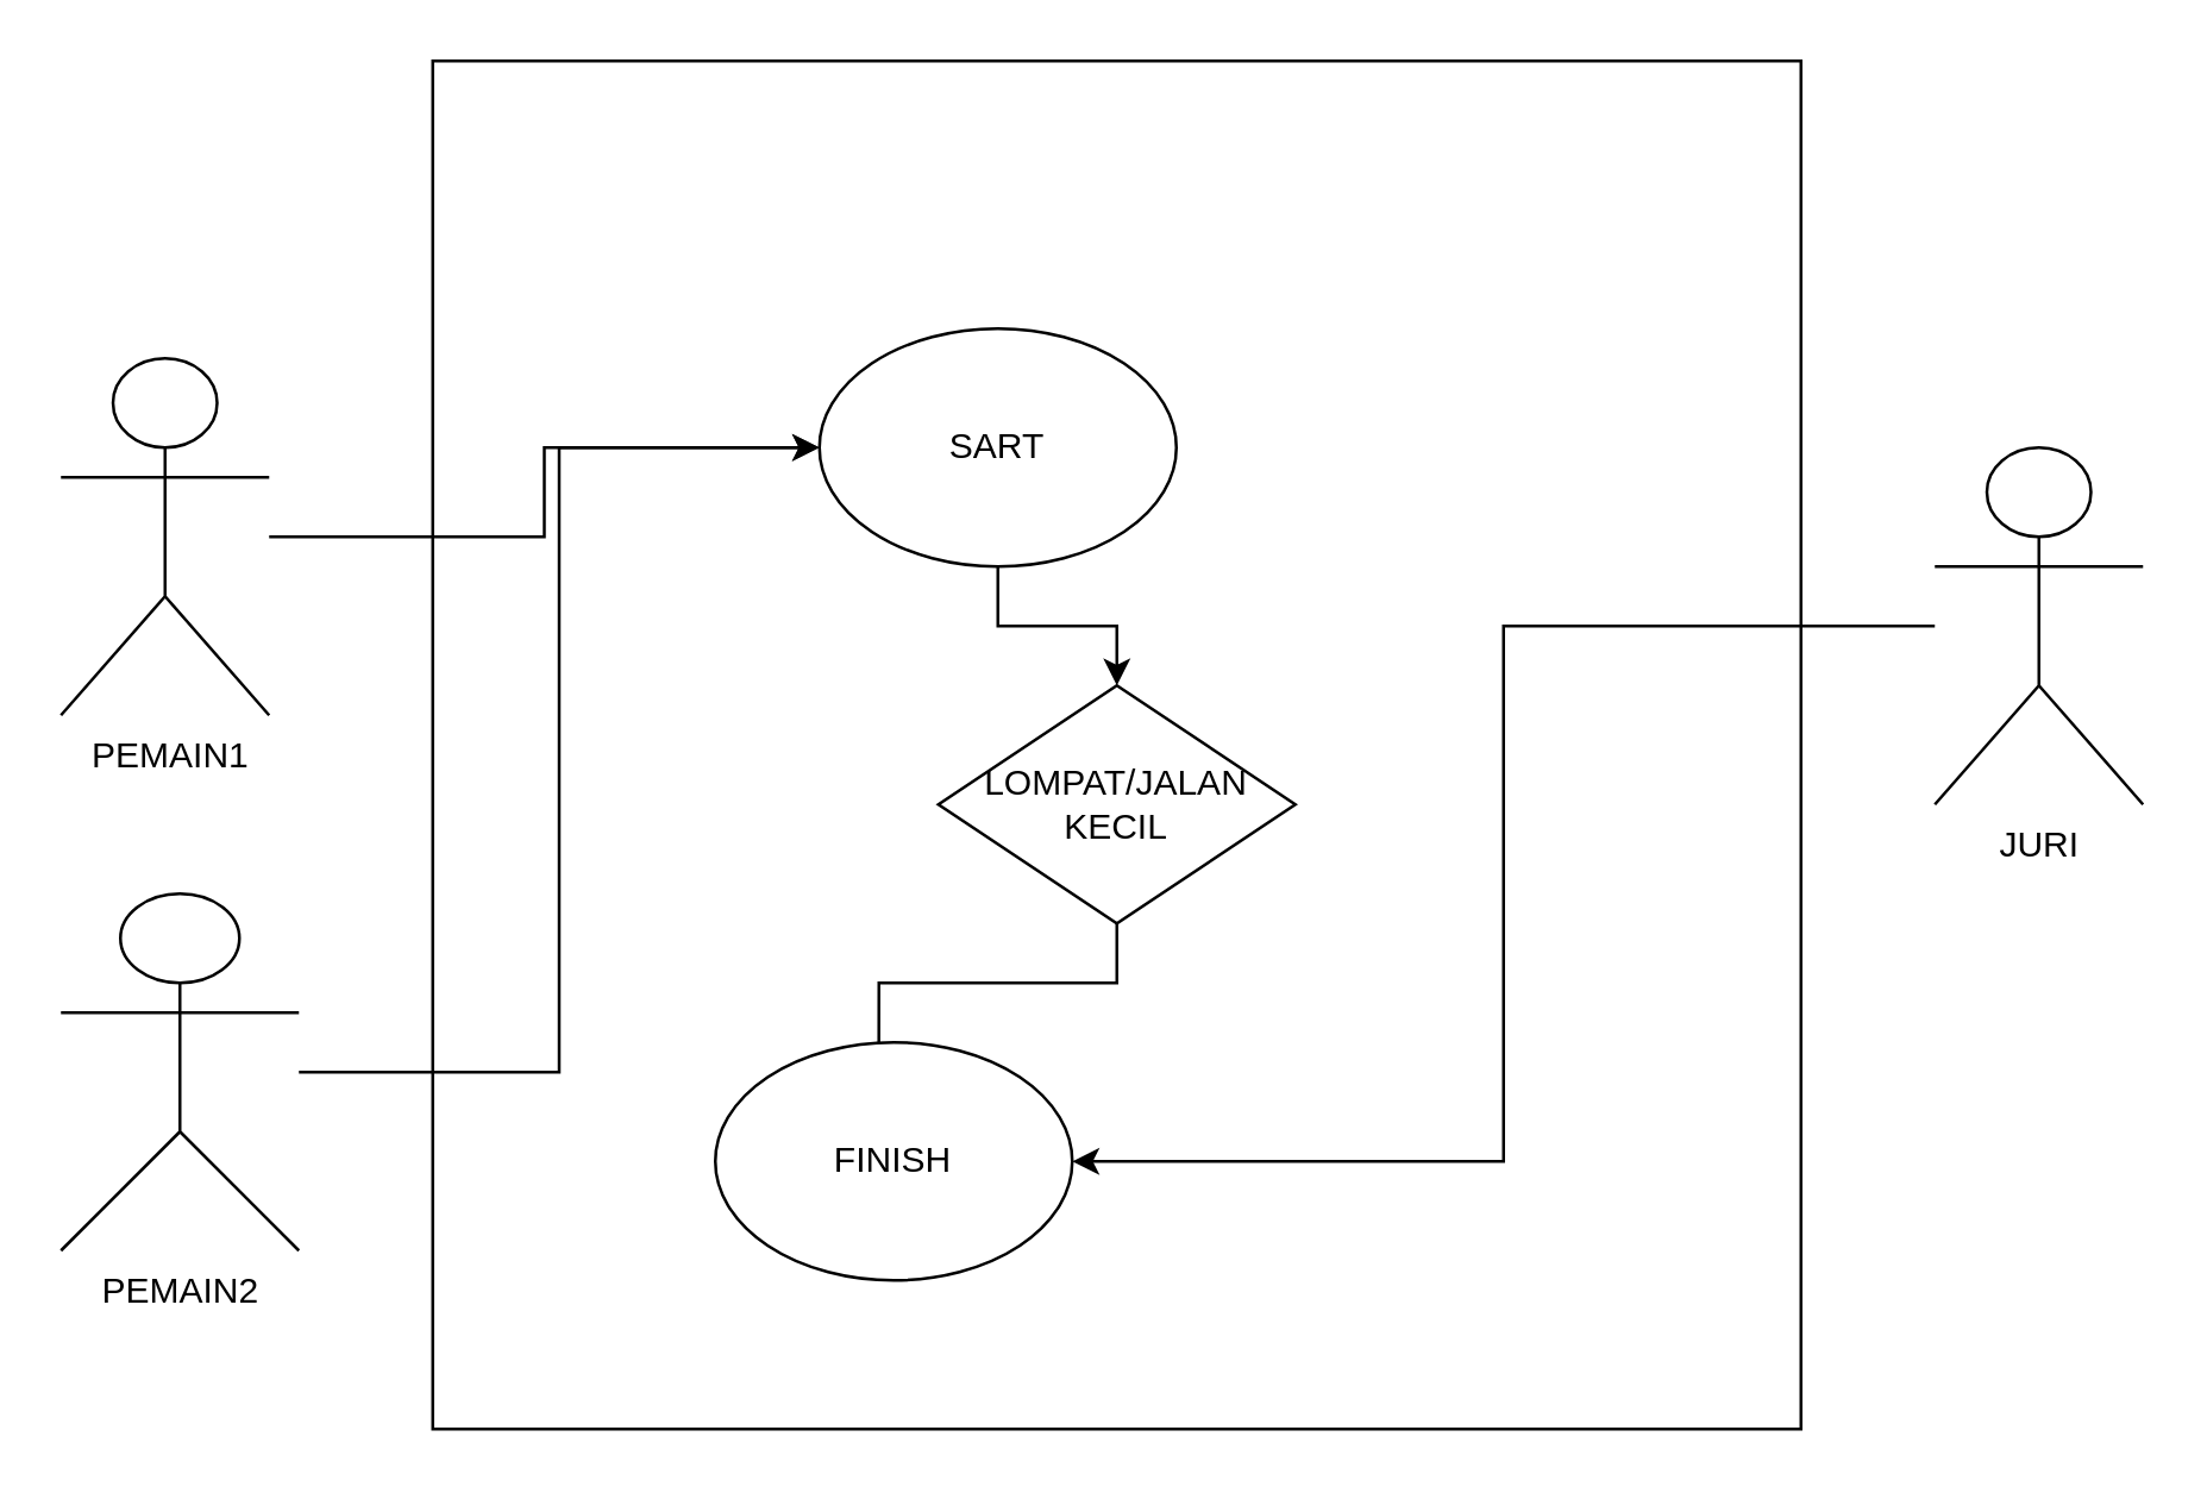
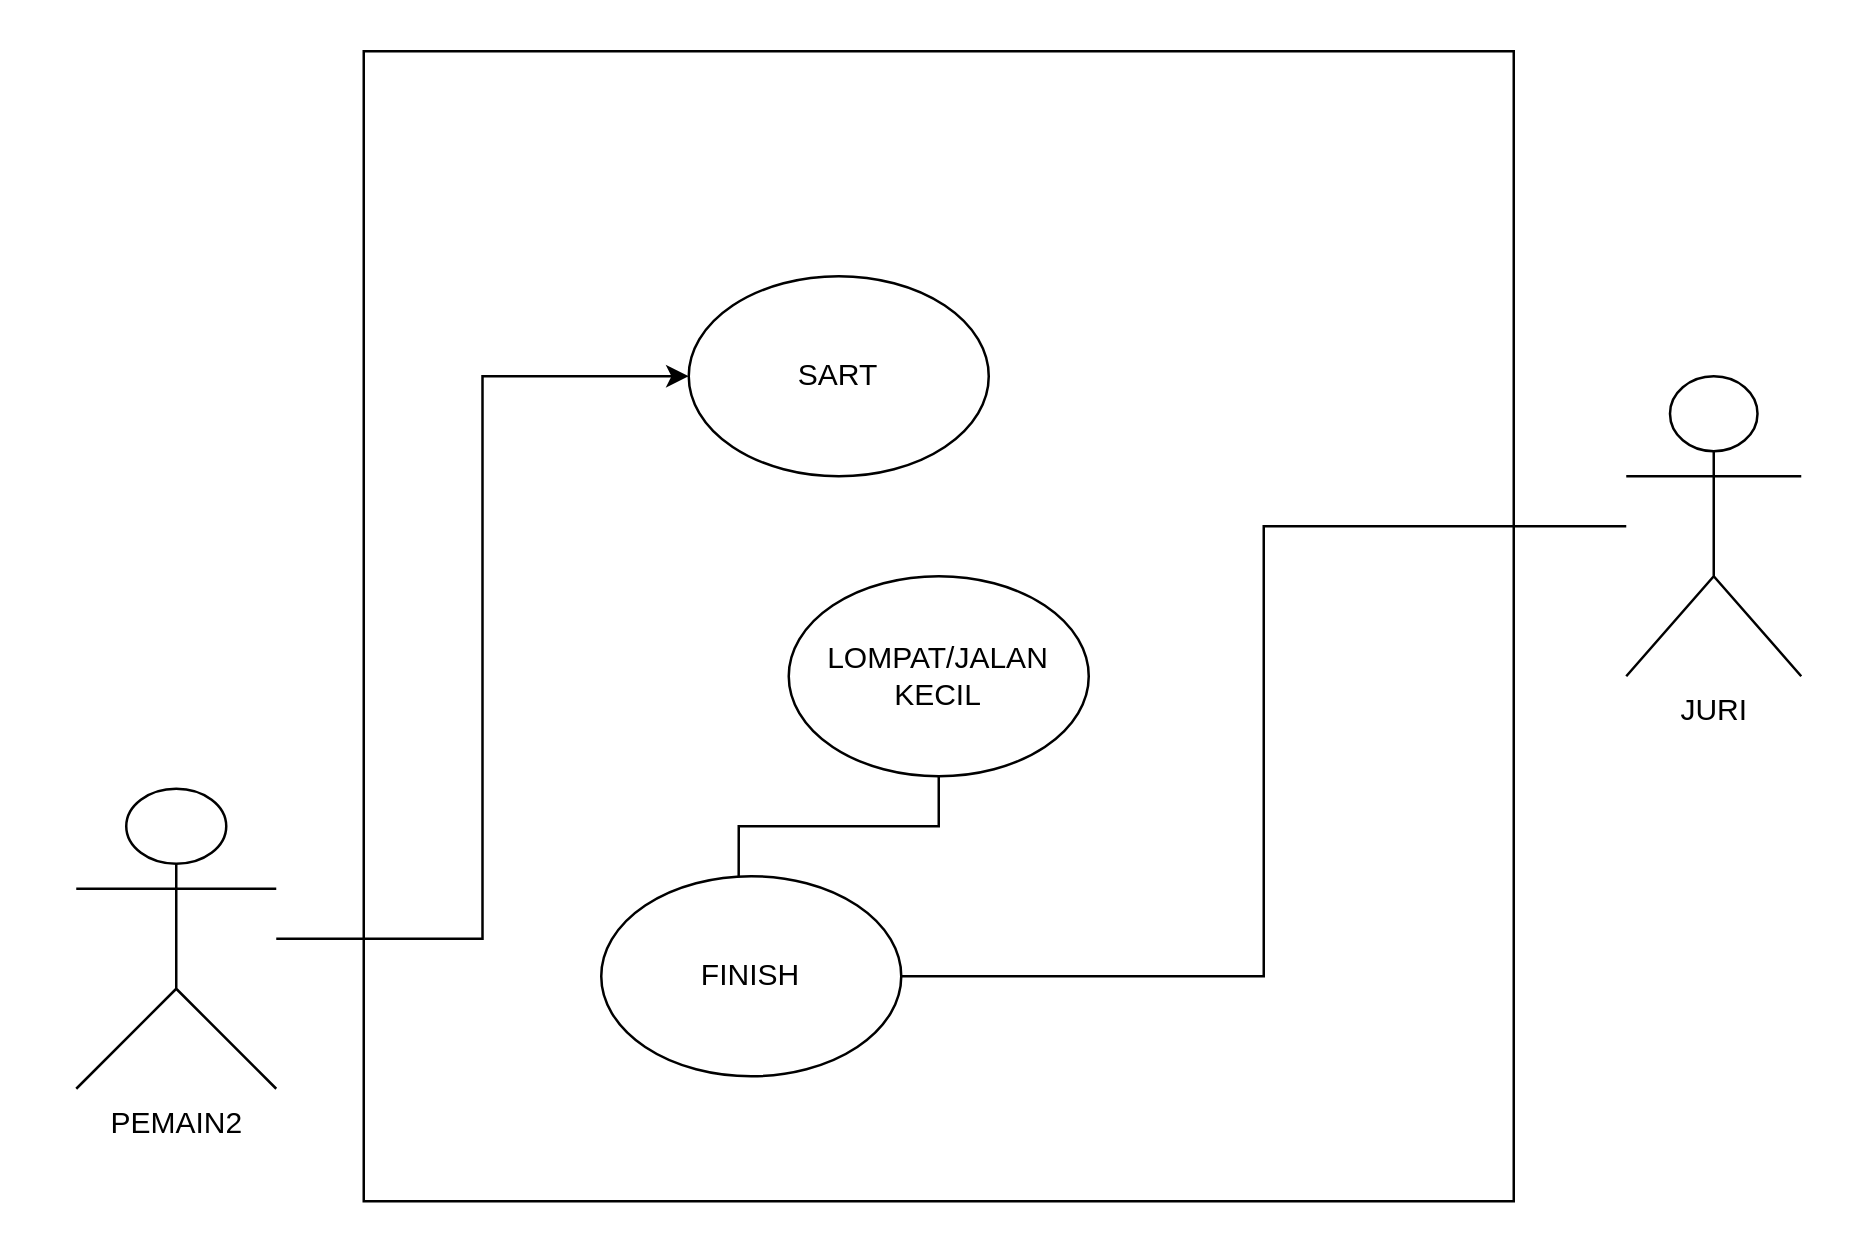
  <mxCell id="0" />
  <mxCell id="1" parent="0" />
  <mxCell id="2" value="" style="whiteSpace=wrap;html=1;aspect=fixed;" vertex="1" parent="1"><mxGeometry x="145" y="20" width="460" height="460" as="geometry" /></mxCell>
- <mxCell id="3" style="edgeStyle=orthogonalEdgeStyle;rounded=0;orthogonalLoop=1;jettySize=auto;html=1;entryX=0.5;entryY=0;entryDx=0;entryDy=0;" edge="1" parent="1" source="4" target="6"><mxGeometry relative="1" as="geometry" /></mxCell>
  <mxCell id="4" value="SART" style="ellipse;whiteSpace=wrap;html=1;" vertex="1" parent="1"><mxGeometry x="275" y="110" width="120" height="80" as="geometry" /></mxCell>
  <mxCell id="5" style="edgeStyle=orthogonalEdgeStyle;rounded=0;orthogonalLoop=1;jettySize=auto;html=1;entryX=0.458;entryY=0.125;entryDx=0;entryDy=0;entryPerimeter=0;" edge="1" parent="1" source="6" target="7"><mxGeometry relative="1" as="geometry" /></mxCell>
- <mxCell id="6" value="LOMPAT/JALAN KECIL" style="rhombus;whiteSpace=wrap;html=1;" vertex="1" parent="1"><mxGeometry x="315" y="230" width="120" height="80" as="geometry" /></mxCell>
+ <mxCell id="6" value="LOMPAT/JALAN KECIL" style="ellipse;whiteSpace=wrap;html=1;" vertex="1" parent="1"><mxGeometry x="315" y="230" width="120" height="80" as="geometry" /></mxCell>
  <mxCell id="7" value="FINISH" style="ellipse;whiteSpace=wrap;html=1;" vertex="1" parent="1"><mxGeometry x="240" y="350" width="120" height="80" as="geometry" /></mxCell>
- <mxCell id="8" style="edgeStyle=orthogonalEdgeStyle;rounded=0;orthogonalLoop=1;jettySize=auto;html=1;" edge="1" parent="1" source="9" target="4"><mxGeometry relative="1" as="geometry" /></mxCell>
- <mxCell id="9" value="&amp;nbsp;PEMAIN1" style="shape=umlActor;verticalLabelPosition=bottom;verticalAlign=top;html=1;outlineConnect=0;" vertex="1" parent="1"><mxGeometry x="20" y="120" width="70" height="120" as="geometry" /></mxCell>
  <mxCell id="10" style="edgeStyle=orthogonalEdgeStyle;rounded=0;orthogonalLoop=1;jettySize=auto;html=1;entryX=0;entryY=0.5;entryDx=0;entryDy=0;" edge="1" parent="1" source="11" target="4"><mxGeometry relative="1" as="geometry" /></mxCell>
- <mxCell id="11" value="PEMAIN2" style="shape=umlActor;verticalLabelPosition=bottom;verticalAlign=top;html=1;outlineConnect=0;" vertex="1" parent="1"><mxGeometry x="20" y="300" width="80" height="120" as="geometry" /></mxCell>
- <mxCell id="12" style="edgeStyle=orthogonalEdgeStyle;rounded=0;orthogonalLoop=1;jettySize=auto;html=1;entryX=1;entryY=0.5;entryDx=0;entryDy=0;" edge="1" parent="1" source="13" target="7"><mxGeometry relative="1" as="geometry" /></mxCell>
+ <mxCell id="11" value="PEMAIN2" style="shape=umlActor;verticalLabelPosition=bottom;verticalAlign=top;html=1;outlineConnect=0;" vertex="1" parent="1"><mxGeometry x="30" y="315" width="80" height="120" as="geometry" /></mxCell>
+ <mxCell id="12" style="edgeStyle=orthogonalEdgeStyle;rounded=0;orthogonalLoop=1;jettySize=auto;html=1;entryX=1;entryY=0.5;entryDx=0;entryDy=0;endArrow=none;" edge="1" parent="1" source="13" target="7"><mxGeometry relative="1" as="geometry" /></mxCell>
  <mxCell id="13" value="JURI" style="shape=umlActor;verticalLabelPosition=bottom;verticalAlign=top;html=1;outlineConnect=0;" vertex="1" parent="1"><mxGeometry x="650" y="150" width="70" height="120" as="geometry" /></mxCell>
